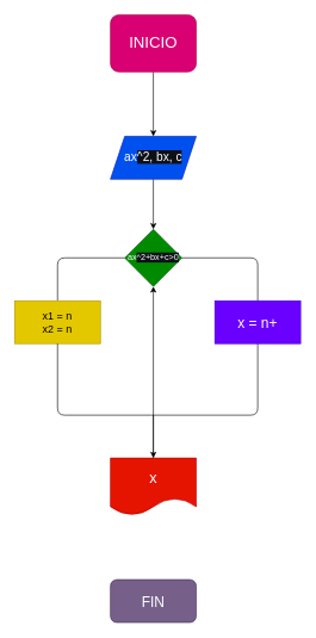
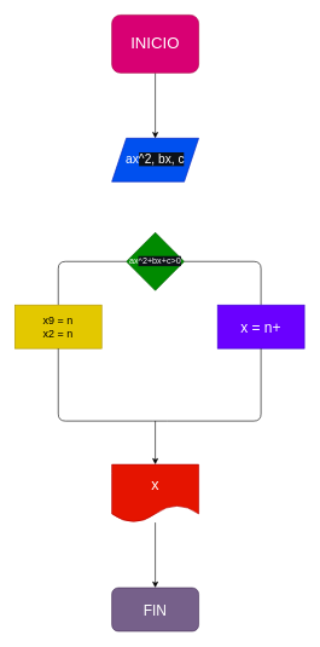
  <mxCell id="0" />
  <mxCell id="1" parent="0" />
  <mxCell id="2" value="" style="edgeStyle=none;html=1;" edge="1" parent="1" source="3" target="5"><mxGeometry relative="1" as="geometry" /></mxCell>
  <mxCell id="3" value="&lt;font style=&quot;font-size: 22px&quot;&gt;INICIO&lt;/font&gt;" style="whiteSpace=wrap;html=1;fillColor=#d80073;fontColor=#ffffff;strokeColor=#A50040;rounded=1;" vertex="1" parent="1"><mxGeometry x="154" y="20" width="120" height="80" as="geometry" /></mxCell>
- <mxCell id="4" value="" style="edgeStyle=none;html=1;" edge="1" parent="1" source="5" target="6"><mxGeometry relative="1" as="geometry" /></mxCell>
  <mxCell id="5" value="&lt;font color=&quot;#ffffff&quot; style=&quot;font-size: 17px&quot;&gt;ax&lt;span style=&quot;background-color: rgb(13 , 17 , 23)&quot;&gt;^2, bx, c&lt;/span&gt;&lt;/font&gt;" style="shape=parallelogram;perimeter=parallelogramPerimeter;whiteSpace=wrap;html=1;fixedSize=1;fillColor=#0050ef;fontColor=#ffffff;strokeColor=#001DBC;" vertex="1" parent="1"><mxGeometry x="154" y="190" width="120" height="60" as="geometry" /></mxCell>
  <mxCell id="6" value="&lt;font color=&quot;#ffffff&quot;&gt;ax&lt;span style=&quot;background-color: rgb(13 , 17 , 23)&quot;&gt;^2+bx+c&amp;gt;0&lt;/span&gt;&lt;/font&gt;" style="rhombus;whiteSpace=wrap;html=1;fillColor=#008a00;fontColor=#ffffff;strokeColor=#005700;" vertex="1" parent="1"><mxGeometry x="174" y="320" width="80" height="80" as="geometry" /></mxCell>
  <mxCell id="7" value="" style="endArrow=none;html=1;" edge="1" parent="1"><mxGeometry width="50" height="50" relative="1" as="geometry"><mxPoint x="80" y="420" as="sourcePoint" /><mxPoint x="174" y="360" as="targetPoint" /><Array as="points"><mxPoint x="80" y="360" /></Array></mxGeometry></mxCell>
  <mxCell id="8" value="" style="endArrow=none;html=1;" edge="1" parent="1"><mxGeometry width="50" height="50" relative="1" as="geometry"><mxPoint x="254" y="360" as="sourcePoint" /><mxPoint x="360" y="420" as="targetPoint" /><Array as="points"><mxPoint x="360" y="360" /></Array></mxGeometry></mxCell>
  <mxCell id="9" value="&lt;font style=&quot;font-size: 20px&quot;&gt;x = n+&lt;/font&gt;" style="rounded=0;whiteSpace=wrap;html=1;fillColor=#6a00ff;fontColor=#ffffff;strokeColor=#3700CC;" vertex="1" parent="1"><mxGeometry x="300" y="420" width="120" height="60" as="geometry" /></mxCell>
- <mxCell id="10" value="&lt;font style=&quot;font-size: 15px&quot;&gt;x1 = n&lt;br&gt;x2 = n&lt;/font&gt;" style="rounded=0;whiteSpace=wrap;html=1;fillColor=#e3c800;fontColor=#000000;strokeColor=#B09500;" vertex="1" parent="1"><mxGeometry x="20" y="420" width="120" height="60" as="geometry" /></mxCell>
+ <mxCell id="10" value="&lt;font style=&quot;font-size: 15px&quot;&gt;x9 = n&lt;br&gt;x2 = n&lt;/font&gt;" style="rounded=0;whiteSpace=wrap;html=1;fillColor=#e3c800;fontColor=#000000;strokeColor=#B09500;" vertex="1" parent="1"><mxGeometry x="20" y="420" width="120" height="60" as="geometry" /></mxCell>
  <mxCell id="11" value="" style="endArrow=none;html=1;entryX=0.5;entryY=1;entryDx=0;entryDy=0;" edge="1" parent="1" target="9"><mxGeometry width="50" height="50" relative="1" as="geometry"><mxPoint x="80" y="480" as="sourcePoint" /><mxPoint x="130" y="430" as="targetPoint" /><Array as="points"><mxPoint x="80" y="580" /><mxPoint x="220" y="580" /><mxPoint x="360" y="580" /></Array></mxGeometry></mxCell>
  <mxCell id="12" value="" style="endArrow=classic;html=1;" edge="1" parent="1"><mxGeometry width="50" height="50" relative="1" as="geometry"><mxPoint x="214" y="580" as="sourcePoint" /><mxPoint x="214" y="640" as="targetPoint" /></mxGeometry></mxCell>
- <mxCell id="13" value="" style="edgeStyle=none;html=1;" edge="1" parent="1" source="14" target="6"><mxGeometry relative="1" as="geometry" /></mxCell>
+ <mxCell id="13" value="" style="edgeStyle=none;html=1;" edge="1" parent="1" source="14" target="15"><mxGeometry relative="1" as="geometry" /></mxCell>
  <mxCell id="14" value="&lt;font style=&quot;font-size: 21px&quot;&gt;x&lt;/font&gt;" style="shape=document;whiteSpace=wrap;html=1;boundedLbl=1;fillColor=#e51400;fontColor=#ffffff;strokeColor=#B20000;" vertex="1" parent="1"><mxGeometry x="154" y="640" width="120" height="80" as="geometry" /></mxCell>
  <mxCell id="15" value="&lt;font style=&quot;font-size: 20px&quot;&gt;FIN&lt;/font&gt;" style="whiteSpace=wrap;html=1;fillColor=#76608a;fontColor=#ffffff;strokeColor=#432D57;rounded=1;" vertex="1" parent="1"><mxGeometry x="154" y="810" width="120" height="60" as="geometry" /></mxCell>
